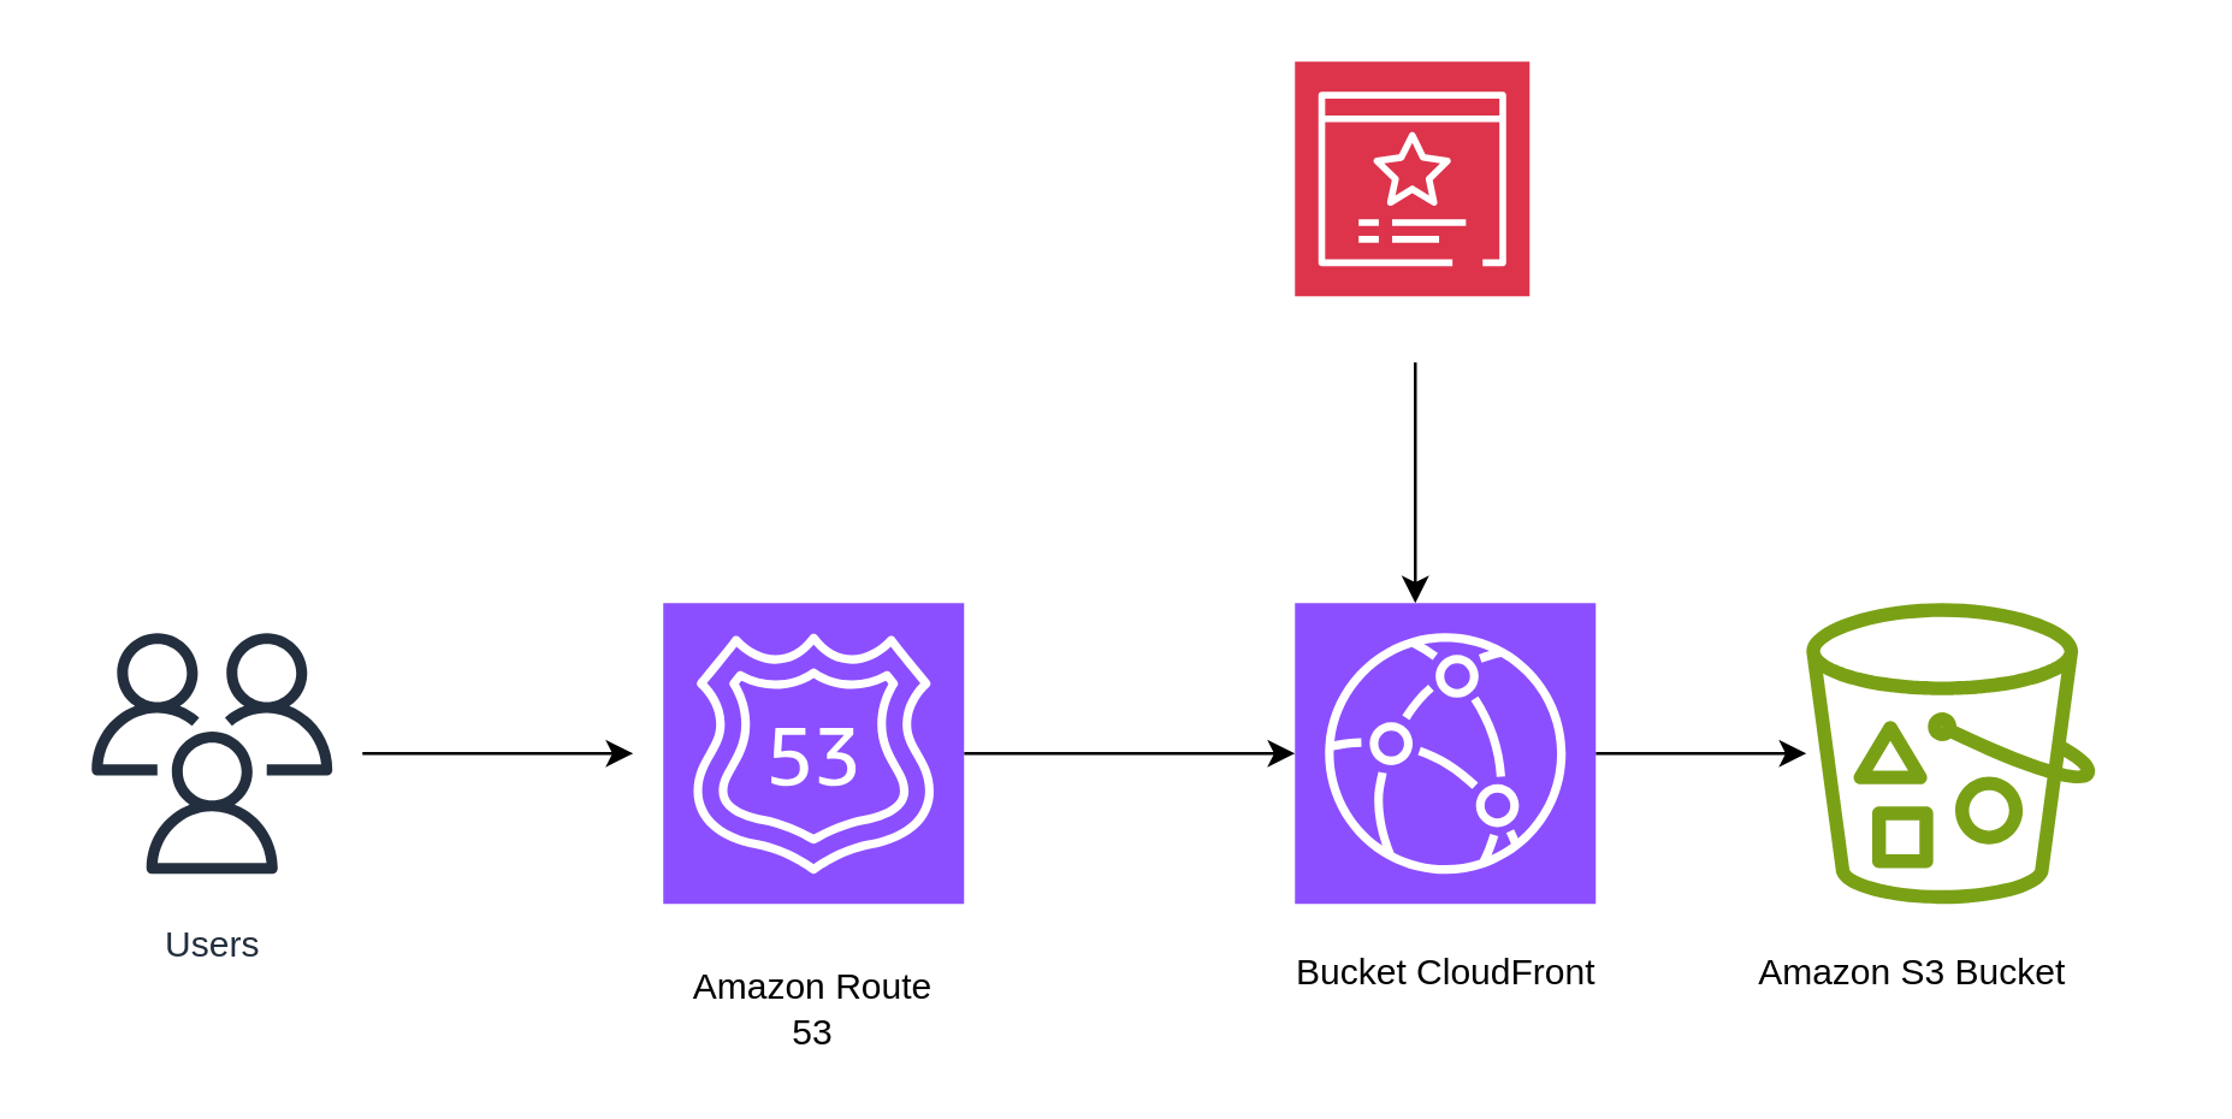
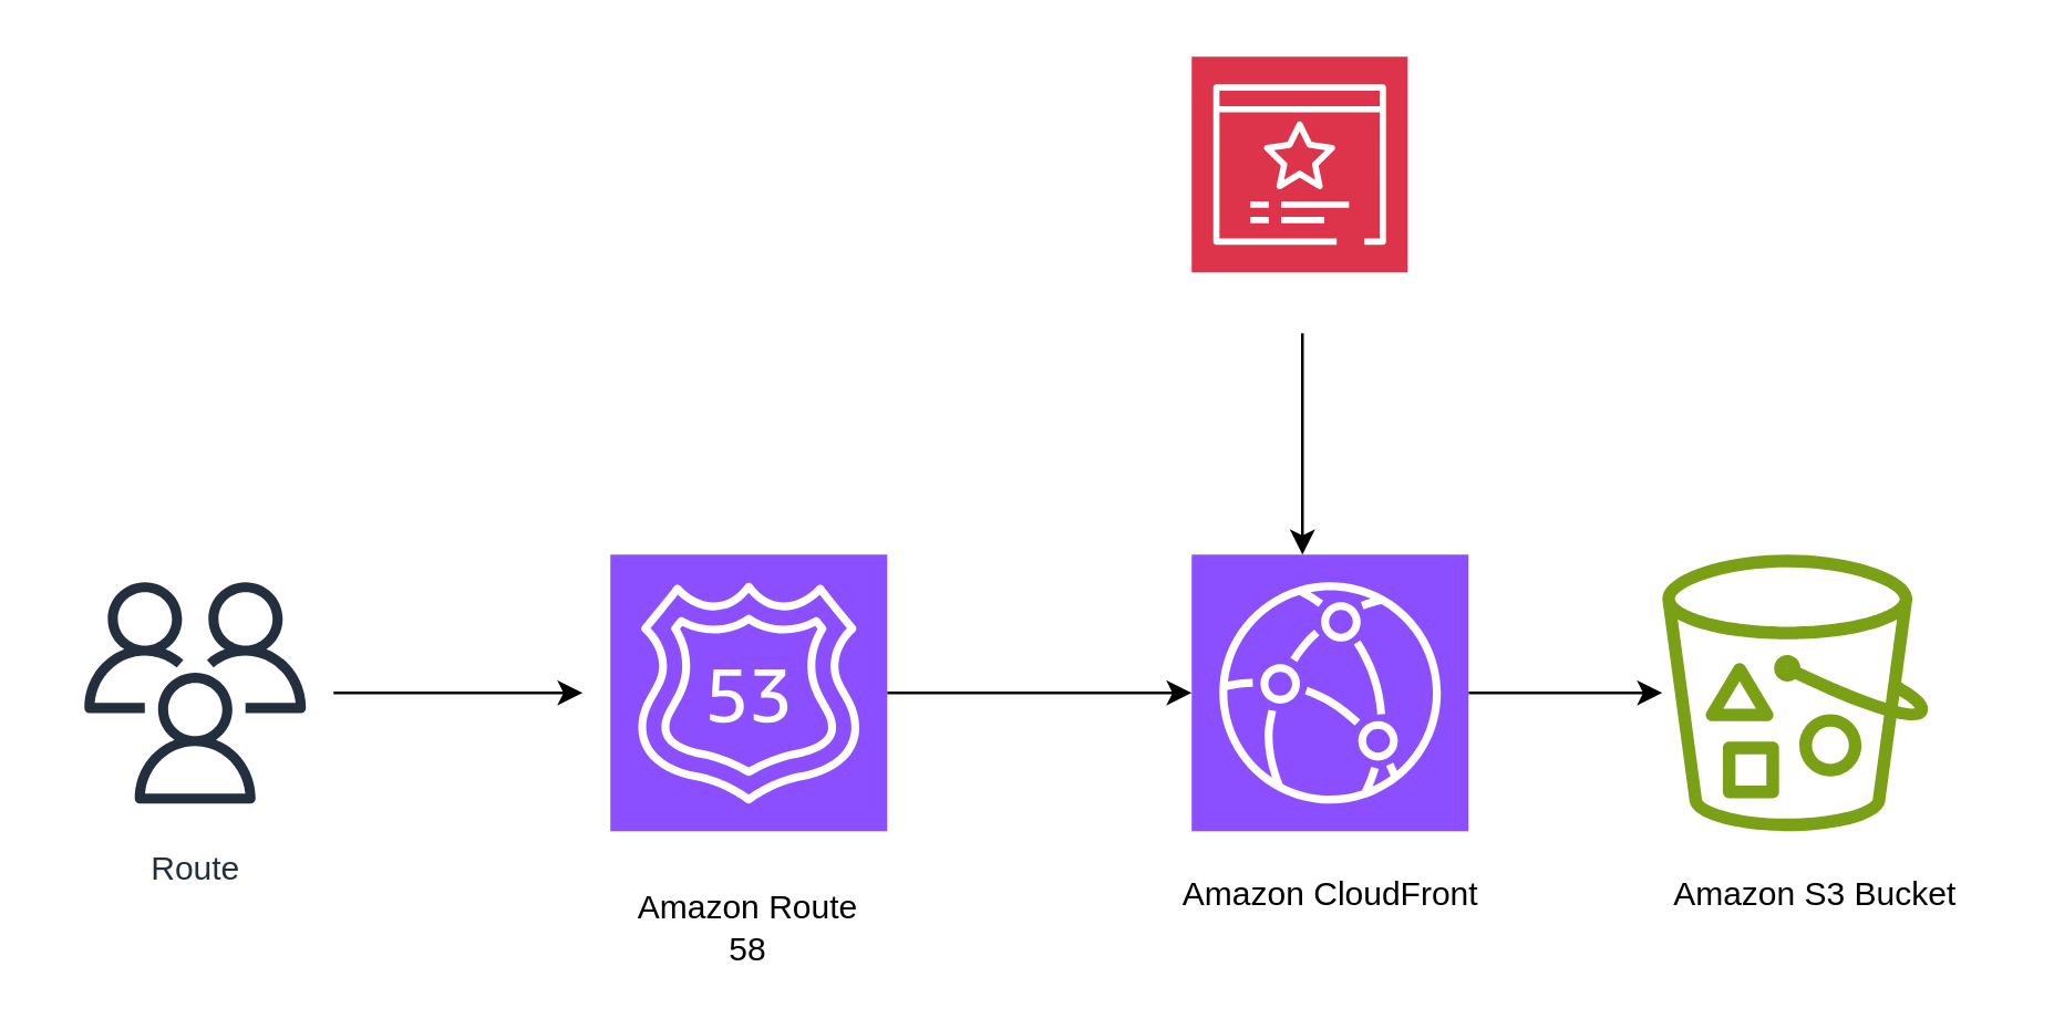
  <mxCell id="0" />
  <mxCell id="1" parent="0" />
  <mxCell id="2" value="" style="edgeStyle=orthogonalEdgeStyle;rounded=0;orthogonalLoop=1;jettySize=auto;html=1;" parent="1" edge="1"><mxGeometry relative="1" as="geometry"><mxPoint x="119.904" y="250" as="sourcePoint" /><mxPoint x="210" y="250" as="targetPoint" /></mxGeometry></mxCell>
  <mxCell id="3" value="" style="edgeStyle=orthogonalEdgeStyle;rounded=0;orthogonalLoop=1;jettySize=auto;html=1;" parent="1" source="4" target="6" edge="1"><mxGeometry relative="1" as="geometry" /></mxCell>
  <mxCell id="4" value="" style="sketch=0;points=[[0,0,0],[0.25,0,0],[0.5,0,0],[0.75,0,0],[1,0,0],[0,1,0],[0.25,1,0],[0.5,1,0],[0.75,1,0],[1,1,0],[0,0.25,0],[0,0.5,0],[0,0.75,0],[1,0.25,0],[1,0.5,0],[1,0.75,0]];outlineConnect=0;fontColor=#232F3E;fillColor=#8C4FFF;strokeColor=#ffffff;dashed=0;verticalLabelPosition=bottom;verticalAlign=top;align=center;html=1;fontSize=12;fontStyle=0;aspect=fixed;shape=mxgraph.aws4.resourceIcon;resIcon=mxgraph.aws4.route_53;" parent="1" vertex="1"><mxGeometry x="220" y="200" width="100" height="100" as="geometry" /></mxCell>
  <mxCell id="5" value="" style="edgeStyle=orthogonalEdgeStyle;rounded=0;orthogonalLoop=1;jettySize=auto;html=1;" parent="1" source="6" target="9" edge="1"><mxGeometry relative="1" as="geometry" /></mxCell>
  <mxCell id="6" value="" style="sketch=0;points=[[0,0,0],[0.25,0,0],[0.5,0,0],[0.75,0,0],[1,0,0],[0,1,0],[0.25,1,0],[0.5,1,0],[0.75,1,0],[1,1,0],[0,0.25,0],[0,0.5,0],[0,0.75,0],[1,0.25,0],[1,0.5,0],[1,0.75,0]];outlineConnect=0;fontColor=#232F3E;fillColor=#8C4FFF;strokeColor=#ffffff;dashed=0;verticalLabelPosition=bottom;verticalAlign=top;align=center;html=1;fontSize=12;fontStyle=0;aspect=fixed;shape=mxgraph.aws4.resourceIcon;resIcon=mxgraph.aws4.cloudfront;" parent="1" vertex="1"><mxGeometry x="430" y="200" width="100" height="100" as="geometry" /></mxCell>
  <mxCell id="7" value="" style="edgeStyle=orthogonalEdgeStyle;rounded=0;orthogonalLoop=1;jettySize=auto;html=1;" parent="1" target="6" edge="1"><mxGeometry relative="1" as="geometry"><mxPoint x="470" y="160" as="sourcePoint" /><Array as="points"><mxPoint x="470" y="120" /><mxPoint x="470" y="120" /></Array></mxGeometry></mxCell>
  <mxCell id="8" value="" style="sketch=0;points=[[0,0,0],[0.25,0,0],[0.5,0,0],[0.75,0,0],[1,0,0],[0,1,0],[0.25,1,0],[0.5,1,0],[0.75,1,0],[1,1,0],[0,0.25,0],[0,0.5,0],[0,0.75,0],[1,0.25,0],[1,0.5,0],[1,0.75,0]];outlineConnect=0;fontColor=#232F3E;fillColor=#DD344C;strokeColor=#ffffff;dashed=0;verticalLabelPosition=bottom;verticalAlign=top;align=center;html=1;fontSize=12;fontStyle=0;aspect=fixed;shape=mxgraph.aws4.resourceIcon;resIcon=mxgraph.aws4.certificate_manager_3;" parent="1" vertex="1"><mxGeometry x="430" y="20" width="78" height="78" as="geometry" /></mxCell>
  <mxCell id="9" value="" style="sketch=0;outlineConnect=0;fontColor=#232F3E;gradientColor=none;fillColor=#7AA116;strokeColor=none;dashed=0;verticalLabelPosition=bottom;verticalAlign=top;align=center;html=1;fontSize=12;fontStyle=0;aspect=fixed;pointerEvents=1;shape=mxgraph.aws4.bucket_with_objects;" parent="1" vertex="1"><mxGeometry x="600" y="200" width="96.16" height="100" as="geometry" /></mxCell>
- <mxCell id="10" value="Users" style="sketch=0;outlineConnect=0;fontColor=#232F3E;gradientColor=none;strokeColor=#232F3E;fillColor=#ffffff;dashed=0;verticalLabelPosition=bottom;verticalAlign=top;align=center;html=1;fontSize=12;fontStyle=0;aspect=fixed;shape=mxgraph.aws4.resourceIcon;resIcon=mxgraph.aws4.users;" parent="1" vertex="1"><mxGeometry x="20" y="200" width="100" height="100" as="geometry" /></mxCell>
- <mxCell id="11" value="Amazon Route 53" style="text;html=1;strokeColor=none;fillColor=none;align=center;verticalAlign=middle;whiteSpace=wrap;rounded=0;" parent="1" vertex="1"><mxGeometry x="225" y="320" width="90" height="30" as="geometry" /></mxCell>
- <mxCell id="12" value="Bucket CloudFront" style="text;html=1;align=center;verticalAlign=middle;resizable=0;points=[];autosize=1;strokeColor=none;fillColor=none;" parent="1" vertex="1"><mxGeometry x="415" y="308" width="130" height="30" as="geometry" /></mxCell>
- <mxCell id="13" value="Amazon S3 Bucket" style="text;html=1;align=center;verticalAlign=middle;resizable=0;points=[];autosize=1;strokeColor=none;fillColor=none;" parent="1" vertex="1"><mxGeometry x="570" y="308" width="130" height="30" as="geometry" /></mxCell>
+ <mxCell id="10" value="Route" style="sketch=0;outlineConnect=0;fontColor=#232F3E;gradientColor=none;strokeColor=#232F3E;fillColor=#ffffff;dashed=0;verticalLabelPosition=bottom;verticalAlign=top;align=center;html=1;fontSize=12;fontStyle=0;aspect=fixed;shape=mxgraph.aws4.resourceIcon;resIcon=mxgraph.aws4.users;" parent="1" vertex="1"><mxGeometry x="20" y="200" width="100" height="100" as="geometry" /></mxCell>
+ <mxCell id="11" value="Amazon Route 58" style="text;html=1;strokeColor=none;fillColor=none;align=center;verticalAlign=middle;whiteSpace=wrap;rounded=0;" parent="1" vertex="1"><mxGeometry x="225" y="320" width="90" height="30" as="geometry" /></mxCell>
+ <mxCell id="12" value="Amazon CloudFront" style="text;html=1;align=center;verticalAlign=middle;resizable=0;points=[];autosize=1;strokeColor=none;fillColor=none;" parent="1" vertex="1"><mxGeometry x="415" y="308" width="130" height="30" as="geometry" /></mxCell>
+ <mxCell id="13" value="Amazon S3 Bucket" style="text;html=1;align=center;verticalAlign=middle;resizable=0;points=[];autosize=1;strokeColor=none;fillColor=none;" parent="1" vertex="1"><mxGeometry x="590" y="308" width="130" height="30" as="geometry" /></mxCell>
